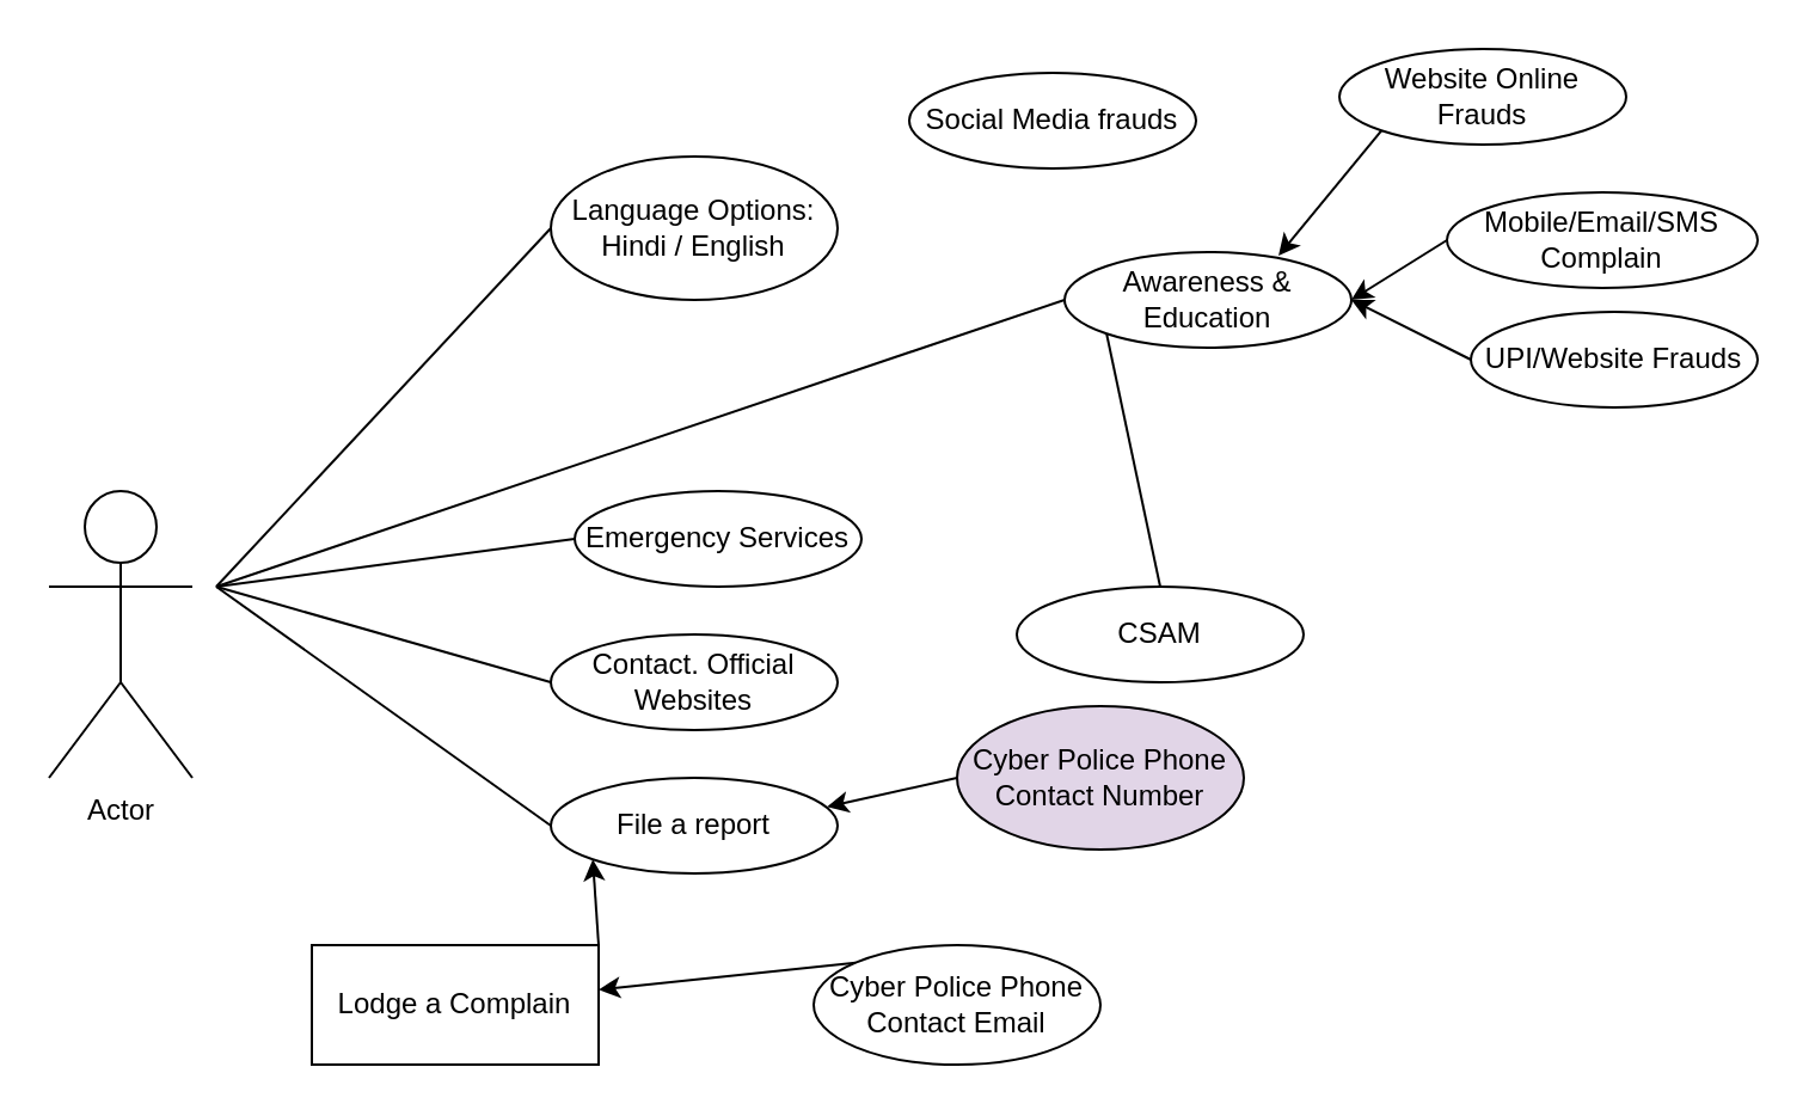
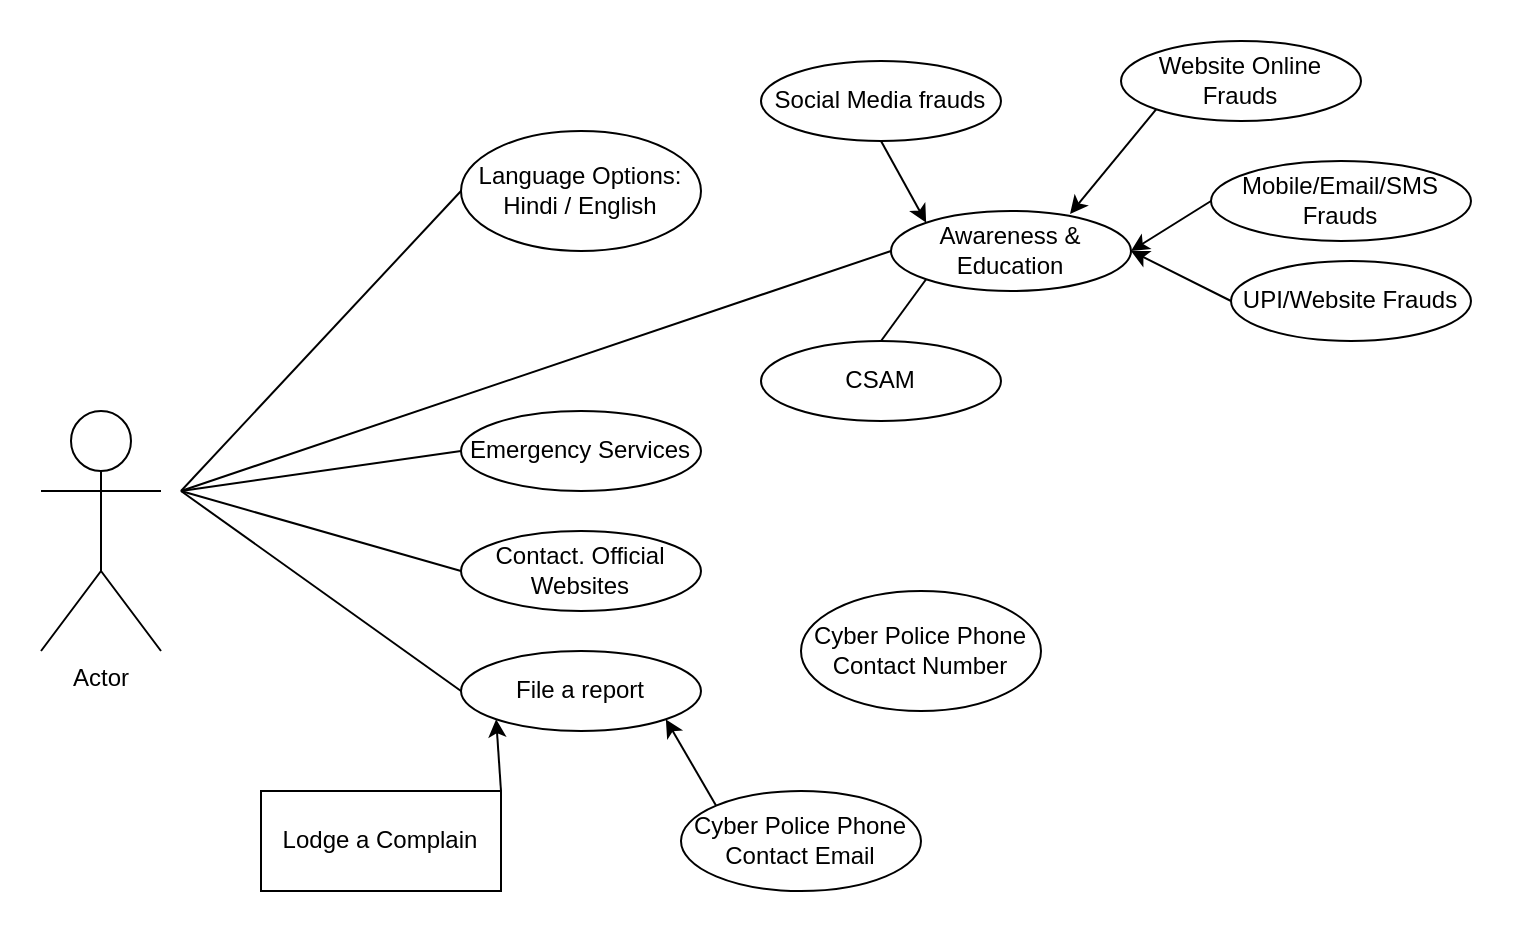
  <mxCell id="0" />
  <mxCell id="1" parent="0" />
  <mxCell id="2" value="Actor" style="shape=umlActor;verticalLabelPosition=bottom;verticalAlign=top;html=1;outlineConnect=0;" vertex="1" parent="1"><mxGeometry x="20" y="205" width="60" height="120" as="geometry" /></mxCell>
  <mxCell id="3" value="Language Options:&lt;br&gt;Hindi / English" style="ellipse;whiteSpace=wrap;html=1;" vertex="1" parent="1"><mxGeometry x="230" y="65" width="120" height="60" as="geometry" /></mxCell>
  <mxCell id="4" value="Awareness &amp;amp; Education" style="ellipse;whiteSpace=wrap;html=1;" vertex="1" parent="1"><mxGeometry x="445" y="105" width="120" height="40" as="geometry" /></mxCell>
- <mxCell id="5" value="Emergency Services" style="ellipse;whiteSpace=wrap;html=1;" vertex="1" parent="1"><mxGeometry x="240" y="205" width="120" height="40" as="geometry" /></mxCell>
+ <mxCell id="5" value="Emergency Services" style="ellipse;whiteSpace=wrap;html=1;" vertex="1" parent="1"><mxGeometry x="230" y="205" width="120" height="40" as="geometry" /></mxCell>
  <mxCell id="6" value="Contact. Official Websites" style="ellipse;whiteSpace=wrap;html=1;" vertex="1" parent="1"><mxGeometry x="230" y="265" width="120" height="40" as="geometry" /></mxCell>
  <mxCell id="7" value="File a report" style="ellipse;whiteSpace=wrap;html=1;" vertex="1" parent="1"><mxGeometry x="230" y="325" width="120" height="40" as="geometry" /></mxCell>
  <mxCell id="8" value="Social Media frauds" style="ellipse;whiteSpace=wrap;html=1;" vertex="1" parent="1"><mxGeometry x="380" y="30" width="120" height="40" as="geometry" /></mxCell>
  <mxCell id="9" value="Website Online Frauds" style="ellipse;whiteSpace=wrap;html=1;" vertex="1" parent="1"><mxGeometry x="560" y="20" width="120" height="40" as="geometry" /></mxCell>
  <mxCell id="10" value="UPI/Website Frauds" style="ellipse;whiteSpace=wrap;html=1;" vertex="1" parent="1"><mxGeometry x="615" y="130" width="120" height="40" as="geometry" /></mxCell>
- <mxCell id="11" value="Mobile/Email/SMS&lt;br&gt;Complain" style="ellipse;whiteSpace=wrap;html=1;" vertex="1" parent="1"><mxGeometry x="605" y="80" width="130" height="40" as="geometry" /></mxCell>
- <mxCell id="12" value="CSAM" style="ellipse;whiteSpace=wrap;html=1;" vertex="1" parent="1"><mxGeometry x="425" y="245" width="120" height="40" as="geometry" /></mxCell>
- <mxCell id="13" value="Cyber Police Phone Contact Number" style="ellipse;whiteSpace=wrap;html=1;fillColor=#e1d5e7;" vertex="1" parent="1"><mxGeometry x="400" y="295" width="120" height="60" as="geometry" /></mxCell>
+ <mxCell id="11" value="Mobile/Email/SMS&lt;br&gt;Frauds" style="ellipse;whiteSpace=wrap;html=1;" vertex="1" parent="1"><mxGeometry x="605" y="80" width="130" height="40" as="geometry" /></mxCell>
+ <mxCell id="12" value="CSAM" style="ellipse;whiteSpace=wrap;html=1;" vertex="1" parent="1"><mxGeometry x="380" y="170" width="120" height="40" as="geometry" /></mxCell>
+ <mxCell id="13" value="Cyber Police Phone Contact Number" style="ellipse;whiteSpace=wrap;html=1;" vertex="1" parent="1"><mxGeometry x="400" y="295" width="120" height="60" as="geometry" /></mxCell>
  <mxCell id="14" value="Cyber Police Phone Contact Email" style="ellipse;whiteSpace=wrap;html=1;" vertex="1" parent="1"><mxGeometry x="340" y="395" width="120" height="50" as="geometry" /></mxCell>
  <mxCell id="15" value="Lodge a Complain" style="whiteSpace=wrap;html=1;rounded=0;" vertex="1" parent="1"><mxGeometry x="130" y="395" width="120" height="50" as="geometry" /></mxCell>
  <mxCell id="16" value="" style="endArrow=none;html=1;rounded=0;entryX=0;entryY=0.5;entryDx=0;entryDy=0;" edge="1" parent="1" target="3"><mxGeometry width="50" height="50" relative="1" as="geometry"><mxPoint x="90" y="245" as="sourcePoint" /><mxPoint x="410" y="225" as="targetPoint" /></mxGeometry></mxCell>
  <mxCell id="17" value="" style="endArrow=none;html=1;rounded=0;entryX=0;entryY=0.5;entryDx=0;entryDy=0;" edge="1" parent="1" target="4"><mxGeometry width="50" height="50" relative="1" as="geometry"><mxPoint x="90" y="245" as="sourcePoint" /><mxPoint x="240" y="105" as="targetPoint" /></mxGeometry></mxCell>
  <mxCell id="18" value="" style="endArrow=none;html=1;rounded=0;entryX=0;entryY=0.5;entryDx=0;entryDy=0;" edge="1" parent="1" target="5"><mxGeometry width="50" height="50" relative="1" as="geometry"><mxPoint x="90" y="245" as="sourcePoint" /><mxPoint x="240" y="175" as="targetPoint" /></mxGeometry></mxCell>
  <mxCell id="19" value="" style="endArrow=none;html=1;rounded=0;entryX=0;entryY=0.5;entryDx=0;entryDy=0;" edge="1" parent="1" target="6"><mxGeometry width="50" height="50" relative="1" as="geometry"><mxPoint x="90" y="245" as="sourcePoint" /><mxPoint x="240" y="235" as="targetPoint" /></mxGeometry></mxCell>
  <mxCell id="20" value="" style="endArrow=none;html=1;rounded=0;entryX=0;entryY=0.5;entryDx=0;entryDy=0;" edge="1" parent="1" target="7"><mxGeometry width="50" height="50" relative="1" as="geometry"><mxPoint x="90" y="245" as="sourcePoint" /><mxPoint x="240" y="295" as="targetPoint" /></mxGeometry></mxCell>
- <mxCell id="21" value="" style="endArrow=classic;html=1;rounded=0;exitX=0;exitY=0.5;exitDx=0;exitDy=0;entryX=0.963;entryY=0.304;entryDx=0;entryDy=0;entryPerimeter=0;" edge="1" parent="1" source="13" target="7"><mxGeometry width="50" height="50" relative="1" as="geometry"><mxPoint x="360" y="275" as="sourcePoint" /><mxPoint x="340" y="335" as="targetPoint" /></mxGeometry></mxCell>
- <mxCell id="22" value="" style="endArrow=classic;html=1;rounded=0;exitX=0;exitY=0;exitDx=0;exitDy=0;" edge="1" parent="1" source="14" target="15"><mxGeometry width="50" height="50" relative="1" as="geometry"><mxPoint x="420" y="335" as="sourcePoint" /><mxPoint x="360" y="355" as="targetPoint" /></mxGeometry></mxCell>
+ <mxCell id="22" value="" style="endArrow=classic;html=1;rounded=0;exitX=0;exitY=0;exitDx=0;exitDy=0;entryX=1;entryY=1;entryDx=0;entryDy=0;" edge="1" parent="1" source="14" target="7"><mxGeometry width="50" height="50" relative="1" as="geometry"><mxPoint x="420" y="335" as="sourcePoint" /><mxPoint x="360" y="355" as="targetPoint" /></mxGeometry></mxCell>
  <mxCell id="23" value="" style="endArrow=classic;html=1;rounded=0;exitX=1;exitY=0;exitDx=0;exitDy=0;entryX=0;entryY=1;entryDx=0;entryDy=0;" edge="1" parent="1" source="15" target="7"><mxGeometry width="50" height="50" relative="1" as="geometry"><mxPoint x="377.574" y="412.322" as="sourcePoint" /><mxPoint x="342.426" y="369.142" as="targetPoint" /></mxGeometry></mxCell>
+ <mxCell id="24" value="" style="endArrow=classic;html=1;rounded=0;exitX=0.5;exitY=1;exitDx=0;exitDy=0;entryX=0;entryY=0;entryDx=0;entryDy=0;" edge="1" parent="1" source="8" target="4"><mxGeometry width="50" height="50" relative="1" as="geometry"><mxPoint x="605" y="95" as="sourcePoint" /><mxPoint x="565" y="125" as="targetPoint" /></mxGeometry></mxCell>
  <mxCell id="25" value="" style="endArrow=classic;html=1;rounded=0;exitX=0;exitY=1;exitDx=0;exitDy=0;entryX=0.746;entryY=0.037;entryDx=0;entryDy=0;entryPerimeter=0;" edge="1" parent="1" source="9" target="4"><mxGeometry width="50" height="50" relative="1" as="geometry"><mxPoint x="575" y="30" as="sourcePoint" /><mxPoint x="565" y="125" as="targetPoint" /></mxGeometry></mxCell>
  <mxCell id="26" value="" style="endArrow=classic;html=1;rounded=0;exitX=0;exitY=0.5;exitDx=0;exitDy=0;entryX=1;entryY=0.5;entryDx=0;entryDy=0;" edge="1" parent="1" source="11" target="4"><mxGeometry width="50" height="50" relative="1" as="geometry"><mxPoint x="575" y="90" as="sourcePoint" /><mxPoint x="565" y="125" as="targetPoint" /></mxGeometry></mxCell>
  <mxCell id="27" value="" style="endArrow=classic;html=1;rounded=0;exitX=0;exitY=0.5;exitDx=0;exitDy=0;" edge="1" parent="1" source="10"><mxGeometry width="50" height="50" relative="1" as="geometry"><mxPoint x="575" y="155" as="sourcePoint" /><mxPoint x="565" y="125" as="targetPoint" /></mxGeometry></mxCell>
  <mxCell id="28" value="" style="endArrow=none;html=1;rounded=0;exitX=0.5;exitY=0;exitDx=0;exitDy=0;entryX=0;entryY=1;entryDx=0;entryDy=0;" edge="1" parent="1" source="12" target="4"><mxGeometry width="50" height="50" relative="1" as="geometry"><mxPoint x="575" y="290" as="sourcePoint" /><mxPoint x="565" y="125" as="targetPoint" /></mxGeometry></mxCell>
